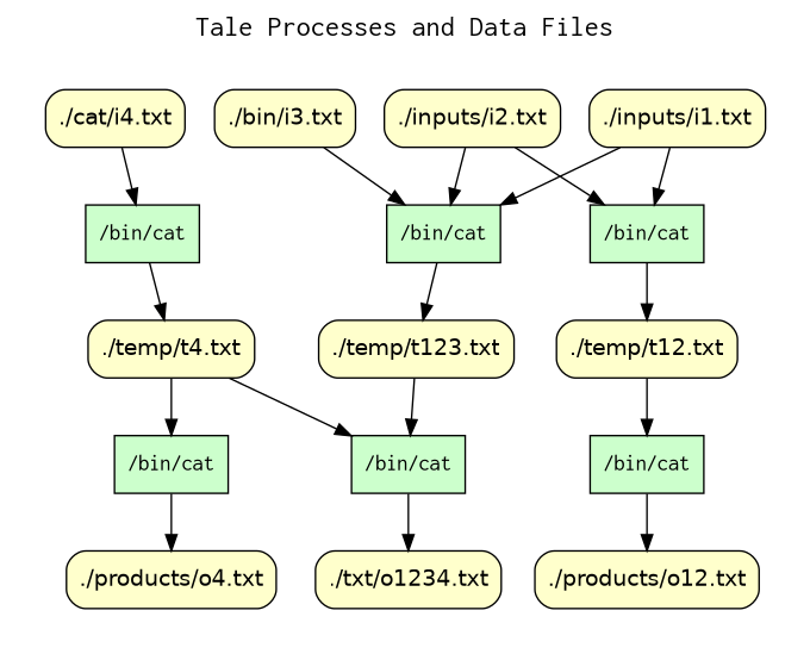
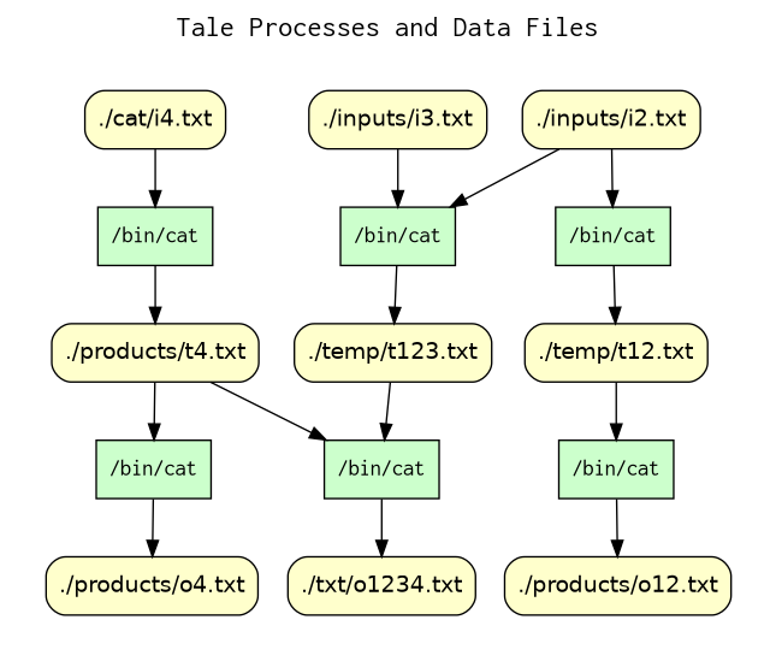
  digraph {
    fontname=Courier
    fontsize=18
    label="Tale Processes and Data Files"
    labelloc=t
    rankdir=TB
    node [fillcolor="#FFFFCC" fontname=Helvetica peripheries=1 shape=box style="rounded,filled"]
-   n1 [label="./inputs/i1.txt"]
    n2 [fillcolor="#CCFFCC" fontname=Courier label="/bin/cat" style=filled]
    n3 [fillcolor="#CCFFCC" fontname=Courier label="/bin/cat" style=filled]
    n4 [label="./inputs/i2.txt"]
-   n5 [label="./bin/i3.txt"]
+   n5 [label="./inputs/i3.txt"]
    n6 [label="./cat/i4.txt"]
    n7 [fillcolor="#CCFFCC" fontname=Courier label="/bin/cat" style=filled]
    n8 [label="./products/o12.txt"]
    n9 [label="./txt/o1234.txt"]
    n10 [label="./products/o4.txt"]
    n11 [label="./temp/t12.txt"]
    n12 [fillcolor="#CCFFCC" fontname=Courier label="/bin/cat" style=filled]
    n13 [label="./temp/t123.txt"]
    n14 [fillcolor="#CCFFCC" fontname=Courier label="/bin/cat" style=filled]
-   n15 [label="./temp/t4.txt"]
+   n15 [label="./products/t4.txt"]
    n16 [fillcolor="#CCFFCC" fontname=Courier label="/bin/cat" style=filled]
    subgraph cluster_1 {
      color=white
      label=""
      penwidth=0
      subgraph cluster_2 {
        color=white
        label=""
        penwidth=0
-       n1
        n2
        n3
        n4
        n5
        n6
        n7
        n8
        n9
        n10
        n11
        n12
        n13
        n14
        n15
        n16
      }
    }
-   n1 -> n2
-   n1 -> n3
    n2 -> n11
    n3 -> n13
    n4 -> n2
    n4 -> n3
    n5 -> n3
    n6 -> n7
    n7 -> n15
    n11 -> n12
    n12 -> n8
    n13 -> n14
    n14 -> n9
    n15 -> n14
    n15 -> n16
    n16 -> n10
  }
